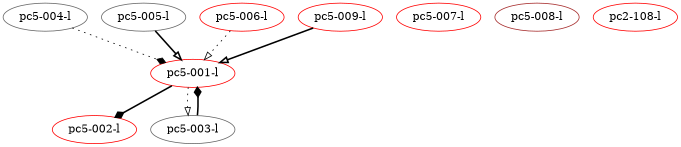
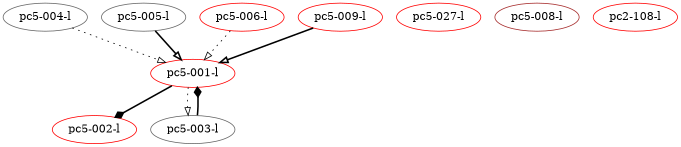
  digraph {
    node [color=red]
    edge [arrowhead=onormal style=bold]
    n1 [label="pc5-001-l"]
    n2 [label="pc5-002-l"]
    n3 [color=gray40 label="pc5-003-l"]
    n4 [color=gray40 label="pc5-004-l"]
    n5 [color=gray40 label="pc5-005-l"]
    n6 [label="pc5-006-l"]
-   n7 [label="pc5-007-l"]
+   n7 [label="pc5-027-l"]
    n8 [color=brown label="pc5-008-l"]
    n9 [label="pc5-009-l"]
    n10 [label="pc2-108-l"]
    n1 -> n2 [arrowhead=diamond]
    n1 -> n3 [style=dotted]
    n3 -> n1 [arrowhead=diamond]
-   n4 -> n1 [arrowhead=diamond style=dotted]
+   n4 -> n1 [style=dotted]
    n5 -> n1
    n6 -> n1 [style=dotted]
    n9 -> n1
  }
